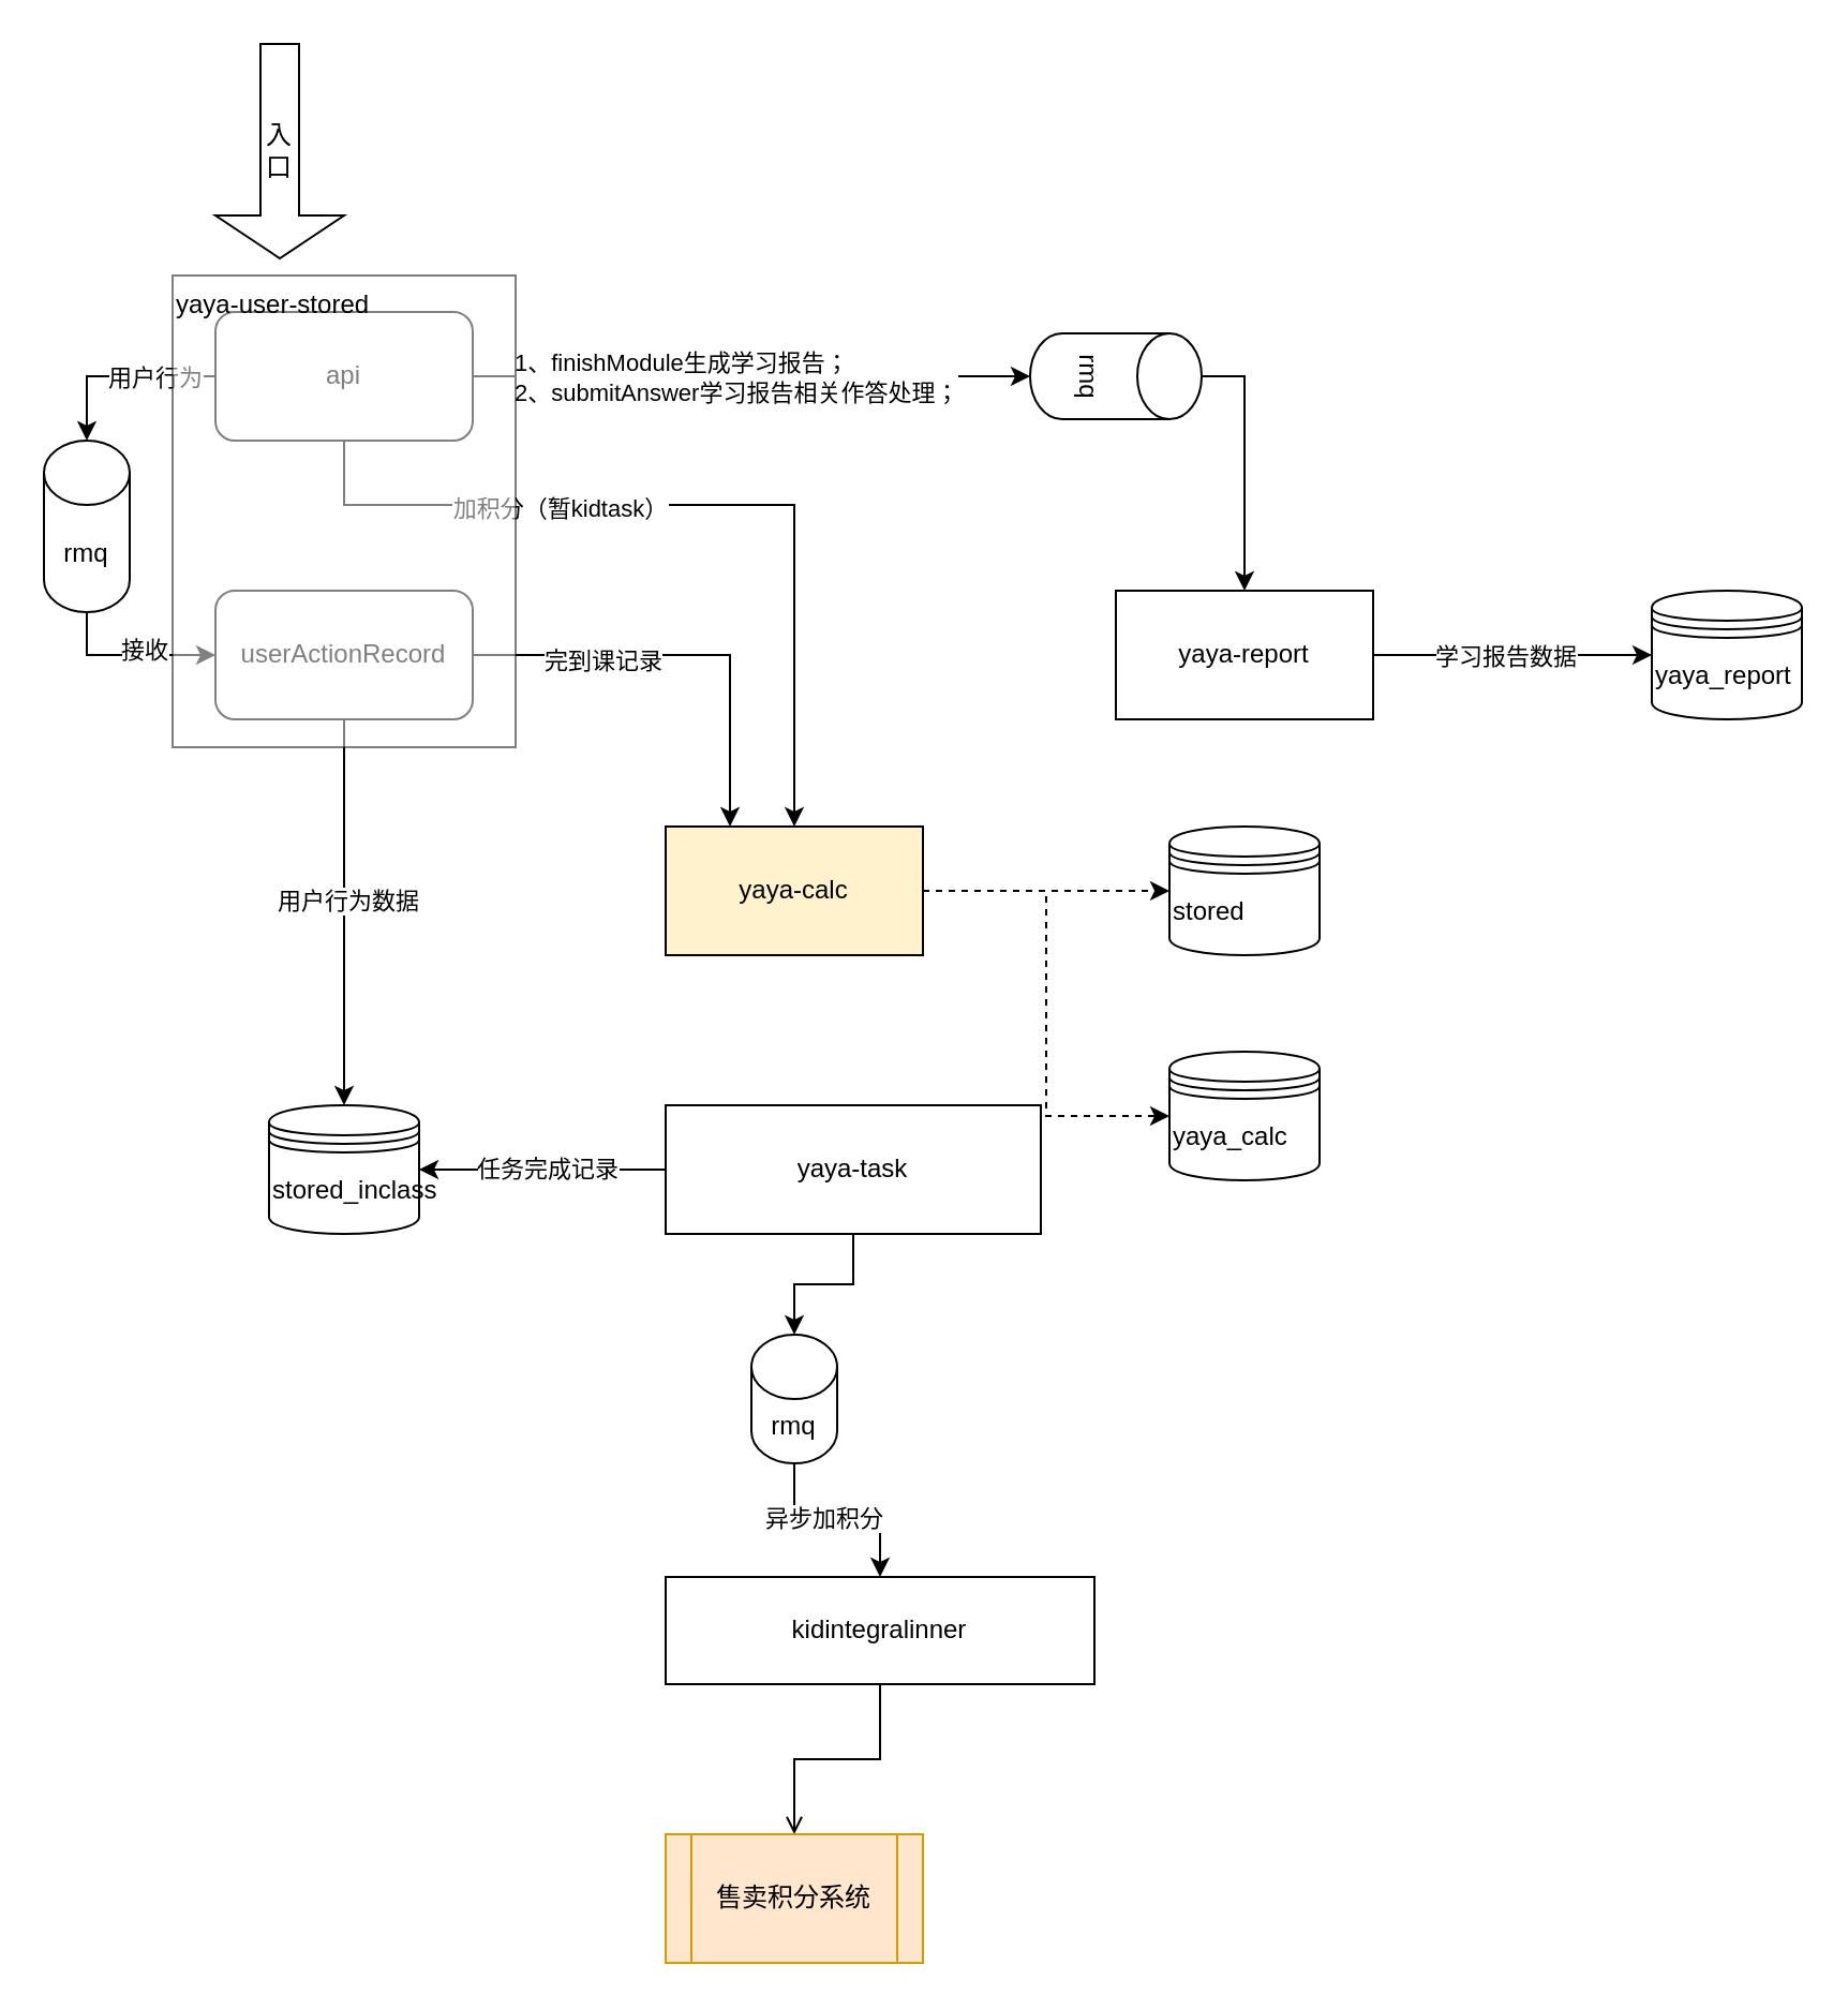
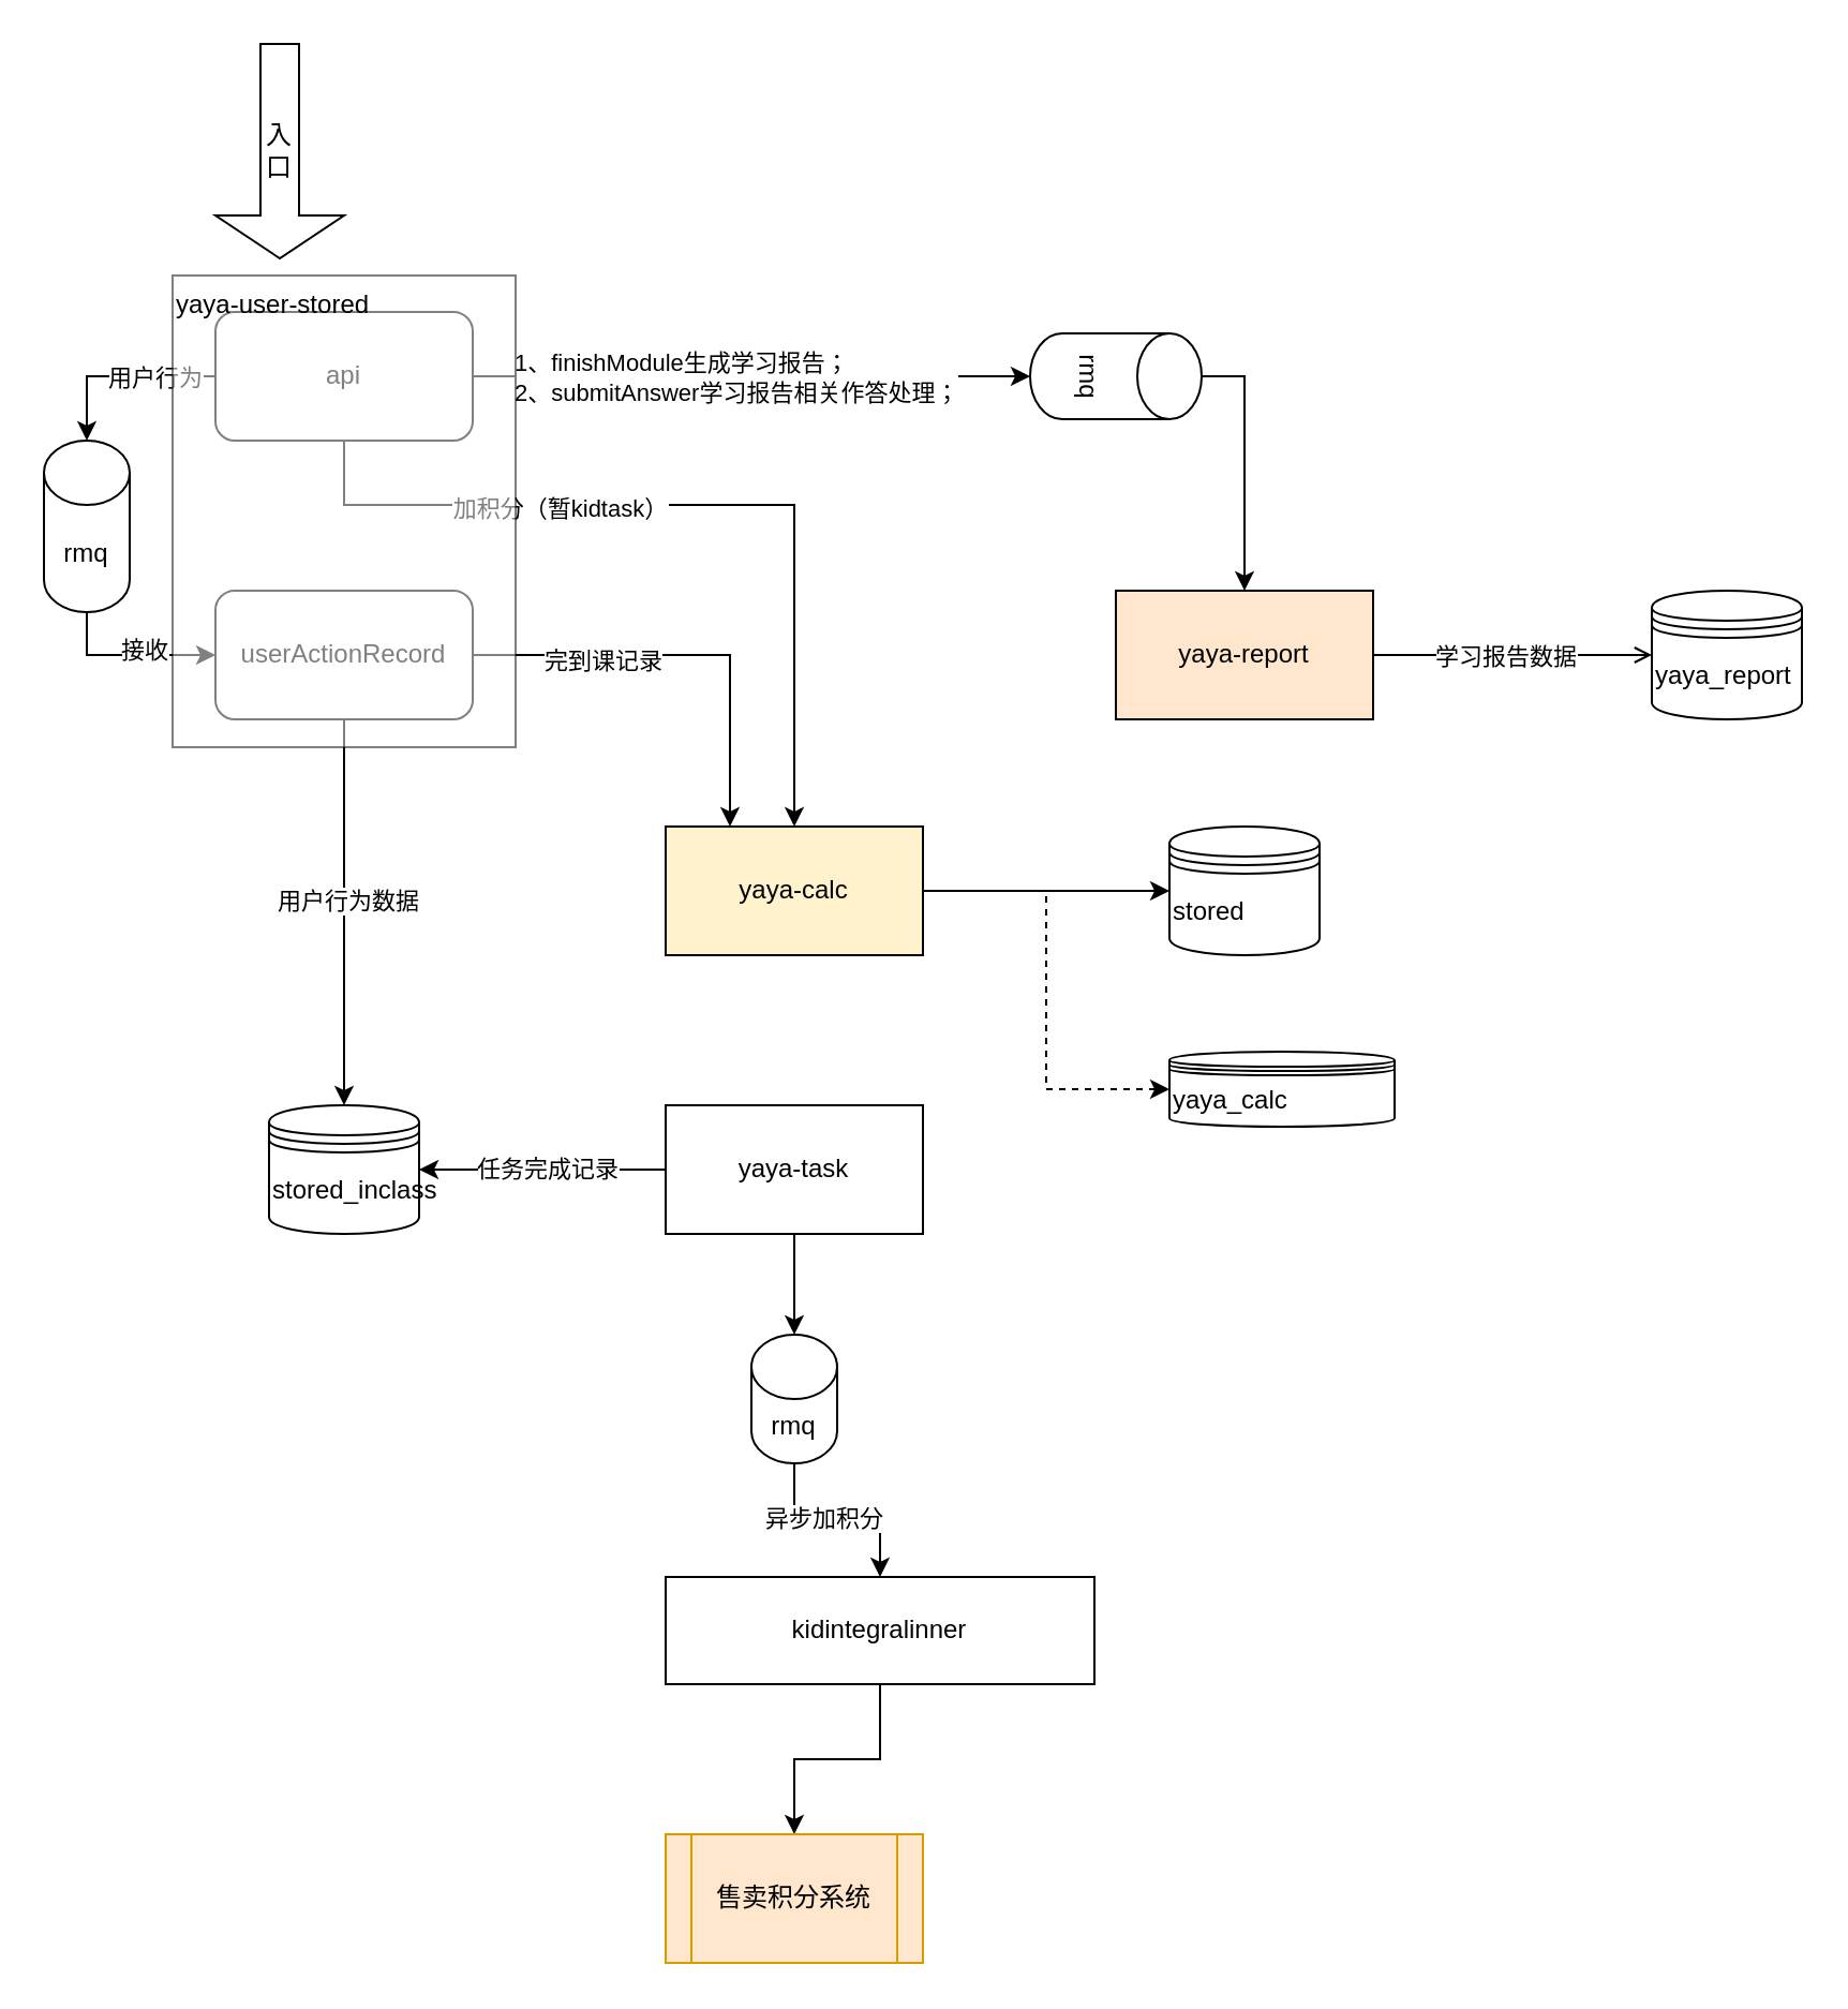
  <mxCell id="0" />
  <mxCell id="1" parent="0" />
  <mxCell id="2" style="edgeStyle=orthogonalEdgeStyle;rounded=0;orthogonalLoop=1;jettySize=auto;html=1;entryX=0.5;entryY=0;entryDx=0;entryDy=0;entryPerimeter=0;" edge="1" parent="1" source="8" target="16"><mxGeometry relative="1" as="geometry" /></mxCell>
  <mxCell id="3" value="用户行为" style="edgeLabel;html=1;align=center;verticalAlign=middle;resizable=0;points=[];" vertex="1" connectable="0" parent="2"><mxGeometry x="-0.356" relative="1" as="geometry"><mxPoint as="offset" /></mxGeometry></mxCell>
  <mxCell id="4" style="edgeStyle=orthogonalEdgeStyle;rounded=0;orthogonalLoop=1;jettySize=auto;html=1;" edge="1" parent="1" source="8" target="24"><mxGeometry relative="1" as="geometry" /></mxCell>
  <mxCell id="5" value="&lt;span&gt;1、finishModule生成学习报告；&lt;/span&gt;&lt;br&gt;&lt;span&gt;2、submitAnswer学习报告相关作答处理；&lt;/span&gt;" style="edgeLabel;html=1;align=left;verticalAlign=middle;resizable=0;points=[];" vertex="1" connectable="0" parent="4"><mxGeometry x="-0.859" relative="1" as="geometry"><mxPoint as="offset" /></mxGeometry></mxCell>
  <mxCell id="6" style="edgeStyle=orthogonalEdgeStyle;rounded=0;orthogonalLoop=1;jettySize=auto;html=1;entryX=0.5;entryY=0;entryDx=0;entryDy=0;exitX=0.5;exitY=1;exitDx=0;exitDy=0;" edge="1" parent="1" source="8" target="22"><mxGeometry relative="1" as="geometry"><Array as="points"><mxPoint x="160" y="235" /><mxPoint x="370" y="235" /></Array></mxGeometry></mxCell>
  <mxCell id="7" value="加积分（暂kidtask）" style="edgeLabel;html=1;align=center;verticalAlign=middle;resizable=0;points=[];" vertex="1" connectable="0" parent="6"><mxGeometry x="-0.335" y="-1" relative="1" as="geometry"><mxPoint as="offset" /></mxGeometry></mxCell>
  <mxCell id="8" value="api" style="rounded=1;whiteSpace=wrap;html=1;" vertex="1" parent="1"><mxGeometry x="100" y="145" width="120" height="60" as="geometry" /></mxCell>
  <mxCell id="9" style="edgeStyle=orthogonalEdgeStyle;rounded=0;orthogonalLoop=1;jettySize=auto;html=1;entryX=0.25;entryY=0;entryDx=0;entryDy=0;" edge="1" parent="1" source="13" target="22"><mxGeometry relative="1" as="geometry" /></mxCell>
  <mxCell id="10" value="完到课记录" style="edgeLabel;html=1;align=center;verticalAlign=middle;resizable=0;points=[];" vertex="1" connectable="0" parent="9"><mxGeometry x="-0.4" y="-2" relative="1" as="geometry"><mxPoint as="offset" /></mxGeometry></mxCell>
  <mxCell id="11" style="edgeStyle=orthogonalEdgeStyle;rounded=0;orthogonalLoop=1;jettySize=auto;html=1;entryX=0.5;entryY=0;entryDx=0;entryDy=0;" edge="1" parent="1" source="13" target="38"><mxGeometry relative="1" as="geometry" /></mxCell>
  <mxCell id="12" value="用户行为数据" style="edgeLabel;html=1;align=center;verticalAlign=middle;resizable=0;points=[];" vertex="1" connectable="0" parent="11"><mxGeometry x="-0.067" y="1" relative="1" as="geometry"><mxPoint as="offset" /></mxGeometry></mxCell>
  <mxCell id="13" value="userActionRecord" style="rounded=1;whiteSpace=wrap;html=1;" vertex="1" parent="1"><mxGeometry x="100" y="275" width="120" height="60" as="geometry" /></mxCell>
  <mxCell id="14" style="edgeStyle=orthogonalEdgeStyle;rounded=0;orthogonalLoop=1;jettySize=auto;html=1;entryX=0;entryY=0.5;entryDx=0;entryDy=0;exitX=0.5;exitY=1;exitDx=0;exitDy=0;exitPerimeter=0;" edge="1" parent="1" source="16" target="13"><mxGeometry relative="1" as="geometry" /></mxCell>
  <mxCell id="15" value="接收" style="edgeLabel;html=1;align=center;verticalAlign=middle;resizable=0;points=[];" vertex="1" connectable="0" parent="14"><mxGeometry x="0.15" y="3" relative="1" as="geometry"><mxPoint as="offset" /></mxGeometry></mxCell>
  <mxCell id="16" value="rmq" style="shape=cylinder3;whiteSpace=wrap;html=1;boundedLbl=1;backgroundOutline=1;size=15;" vertex="1" parent="1"><mxGeometry x="20" y="205" width="40" height="80" as="geometry" /></mxCell>
- <mxCell id="17" style="edgeStyle=orthogonalEdgeStyle;rounded=0;orthogonalLoop=1;jettySize=auto;html=1;exitX=1;exitY=0.5;exitDx=0;exitDy=0;entryX=0;entryY=0.5;entryDx=0;entryDy=0;" edge="1" parent="1" source="19" target="25"><mxGeometry relative="1" as="geometry" /></mxCell>
+ <mxCell id="17" style="edgeStyle=orthogonalEdgeStyle;rounded=0;orthogonalLoop=1;jettySize=auto;html=1;exitX=1;exitY=0.5;exitDx=0;exitDy=0;entryX=0;entryY=0.5;entryDx=0;entryDy=0;endArrow=open;" edge="1" parent="1" source="19" target="25"><mxGeometry relative="1" as="geometry" /></mxCell>
  <mxCell id="18" value="学习报告数据" style="edgeLabel;html=1;align=center;verticalAlign=middle;resizable=0;points=[];" vertex="1" connectable="0" parent="17"><mxGeometry x="-0.054" relative="1" as="geometry"><mxPoint as="offset" /></mxGeometry></mxCell>
- <mxCell id="19" value="yaya-report" style="rounded=0;whiteSpace=wrap;html=1;" vertex="1" parent="1"><mxGeometry x="520" y="275" width="120" height="60" as="geometry" /></mxCell>
- <mxCell id="20" style="edgeStyle=orthogonalEdgeStyle;rounded=0;orthogonalLoop=1;jettySize=auto;html=1;entryX=0;entryY=0.5;entryDx=0;entryDy=0;dashed=1;" edge="1" parent="1" source="22" target="36"><mxGeometry relative="1" as="geometry" /></mxCell>
+ <mxCell id="19" value="yaya-report" style="rounded=0;whiteSpace=wrap;html=1;fillColor=#ffe6cc;" vertex="1" parent="1"><mxGeometry x="520" y="275" width="120" height="60" as="geometry" /></mxCell>
+ <mxCell id="20" style="edgeStyle=orthogonalEdgeStyle;rounded=0;orthogonalLoop=1;jettySize=auto;html=1;entryX=0;entryY=0.5;entryDx=0;entryDy=0;" edge="1" parent="1" source="22" target="36"><mxGeometry relative="1" as="geometry" /></mxCell>
  <mxCell id="21" style="edgeStyle=orthogonalEdgeStyle;rounded=0;orthogonalLoop=1;jettySize=auto;html=1;entryX=0;entryY=0.5;entryDx=0;entryDy=0;dashed=1;" edge="1" parent="1" source="22" target="37"><mxGeometry relative="1" as="geometry" /></mxCell>
  <mxCell id="22" value="yaya-calc" style="rounded=0;whiteSpace=wrap;html=1;fillColor=#fff2cc;" vertex="1" parent="1"><mxGeometry x="310" y="385" width="120" height="60" as="geometry" /></mxCell>
  <mxCell id="23" style="edgeStyle=orthogonalEdgeStyle;rounded=0;orthogonalLoop=1;jettySize=auto;html=1;entryX=0.5;entryY=0;entryDx=0;entryDy=0;exitX=0.5;exitY=0;exitDx=0;exitDy=0;exitPerimeter=0;" edge="1" parent="1" source="24" target="19"><mxGeometry relative="1" as="geometry" /></mxCell>
  <mxCell id="24" value="rmq" style="shape=cylinder3;whiteSpace=wrap;html=1;boundedLbl=1;backgroundOutline=1;size=15;rotation=90;" vertex="1" parent="1"><mxGeometry x="500" y="135" width="40" height="80" as="geometry" /></mxCell>
  <mxCell id="25" value="yaya_report" style="shape=datastore;whiteSpace=wrap;html=1;align=left;" vertex="1" parent="1"><mxGeometry x="770" y="275" width="70" height="60" as="geometry" /></mxCell>
  <mxCell id="26" style="edgeStyle=orthogonalEdgeStyle;rounded=0;orthogonalLoop=1;jettySize=auto;html=1;entryX=0.5;entryY=0;entryDx=0;entryDy=0;entryPerimeter=0;" edge="1" parent="1" source="29" target="32"><mxGeometry relative="1" as="geometry" /></mxCell>
  <mxCell id="27" style="edgeStyle=orthogonalEdgeStyle;rounded=0;orthogonalLoop=1;jettySize=auto;html=1;entryX=1;entryY=0.5;entryDx=0;entryDy=0;" edge="1" parent="1" source="29" target="38"><mxGeometry relative="1" as="geometry" /></mxCell>
  <mxCell id="28" value="任务完成记录" style="edgeLabel;html=1;align=center;verticalAlign=middle;resizable=0;points=[];" vertex="1" connectable="0" parent="27"><mxGeometry x="-0.026" y="-1" relative="1" as="geometry"><mxPoint as="offset" /></mxGeometry></mxCell>
- <mxCell id="29" value="yaya-task" style="rounded=0;whiteSpace=wrap;html=1;align=center;" vertex="1" parent="1"><mxGeometry x="310" y="515" width="175" height="60" as="geometry" /></mxCell>
+ <mxCell id="29" value="yaya-task" style="rounded=0;whiteSpace=wrap;html=1;align=center;" vertex="1" parent="1"><mxGeometry x="310" y="515" width="120" height="60" as="geometry" /></mxCell>
  <mxCell id="30" style="edgeStyle=orthogonalEdgeStyle;rounded=0;orthogonalLoop=1;jettySize=auto;html=1;" edge="1" parent="1" source="32" target="34"><mxGeometry relative="1" as="geometry" /></mxCell>
  <mxCell id="31" value="异步加积分" style="edgeLabel;html=1;align=center;verticalAlign=middle;resizable=0;points=[];" vertex="1" connectable="0" parent="30"><mxGeometry x="-0.132" y="1" relative="1" as="geometry"><mxPoint as="offset" /></mxGeometry></mxCell>
  <mxCell id="32" value="rmq" style="shape=cylinder3;whiteSpace=wrap;html=1;boundedLbl=1;backgroundOutline=1;size=15;" vertex="1" parent="1"><mxGeometry x="350" y="622" width="40" height="60" as="geometry" /></mxCell>
- <mxCell id="33" style="edgeStyle=orthogonalEdgeStyle;rounded=0;orthogonalLoop=1;jettySize=auto;html=1;entryX=0.5;entryY=0;entryDx=0;entryDy=0;endArrow=open;" edge="1" parent="1" source="34" target="35"><mxGeometry relative="1" as="geometry" /></mxCell>
+ <mxCell id="33" style="edgeStyle=orthogonalEdgeStyle;rounded=0;orthogonalLoop=1;jettySize=auto;html=1;entryX=0.5;entryY=0;entryDx=0;entryDy=0;" edge="1" parent="1" source="34" target="35"><mxGeometry relative="1" as="geometry" /></mxCell>
  <mxCell id="34" value="kidintegralinner" style="rounded=0;whiteSpace=wrap;html=1;align=center;" vertex="1" parent="1"><mxGeometry x="310" y="735" width="200" height="50" as="geometry" /></mxCell>
  <mxCell id="35" value="售卖积分系统" style="shape=process;whiteSpace=wrap;html=1;backgroundOutline=1;align=center;fillColor=#ffe6cc;strokeColor=#d79b00;" vertex="1" parent="1"><mxGeometry x="310" y="855" width="120" height="60" as="geometry" /></mxCell>
  <mxCell id="36" value="&lt;span style=&quot;text-align: center&quot;&gt;stored&lt;/span&gt;" style="shape=datastore;whiteSpace=wrap;html=1;align=left;" vertex="1" parent="1"><mxGeometry x="545" y="385" width="70" height="60" as="geometry" /></mxCell>
- <mxCell id="37" value="&lt;span style=&quot;text-align: center&quot;&gt;yaya_calc&lt;/span&gt;" style="shape=datastore;whiteSpace=wrap;html=1;align=left;" vertex="1" parent="1"><mxGeometry x="545" y="490" width="70" height="60" as="geometry" /></mxCell>
+ <mxCell id="37" value="&lt;span style=&quot;text-align: center&quot;&gt;yaya_calc&lt;/span&gt;" style="shape=datastore;whiteSpace=wrap;html=1;align=left;" vertex="1" parent="1"><mxGeometry x="545" y="490" width="105" height="35" as="geometry" /></mxCell>
  <mxCell id="38" value="&lt;span style=&quot;text-align: center&quot;&gt;stored_inclass&lt;/span&gt;" style="shape=datastore;whiteSpace=wrap;html=1;align=left;" vertex="1" parent="1"><mxGeometry x="125" y="515" width="70" height="60" as="geometry" /></mxCell>
  <mxCell id="39" value="入&lt;br&gt;口" style="shape=singleArrow;direction=south;whiteSpace=wrap;html=1;align=center;" vertex="1" parent="1"><mxGeometry x="100" y="20" width="60" height="100" as="geometry" /></mxCell>
  <mxCell id="40" value="yaya-user-stored" style="rounded=0;whiteSpace=wrap;html=1;align=left;opacity=50;verticalAlign=top;" vertex="1" parent="1"><mxGeometry x="80" y="128" width="160" height="220" as="geometry" /></mxCell>
